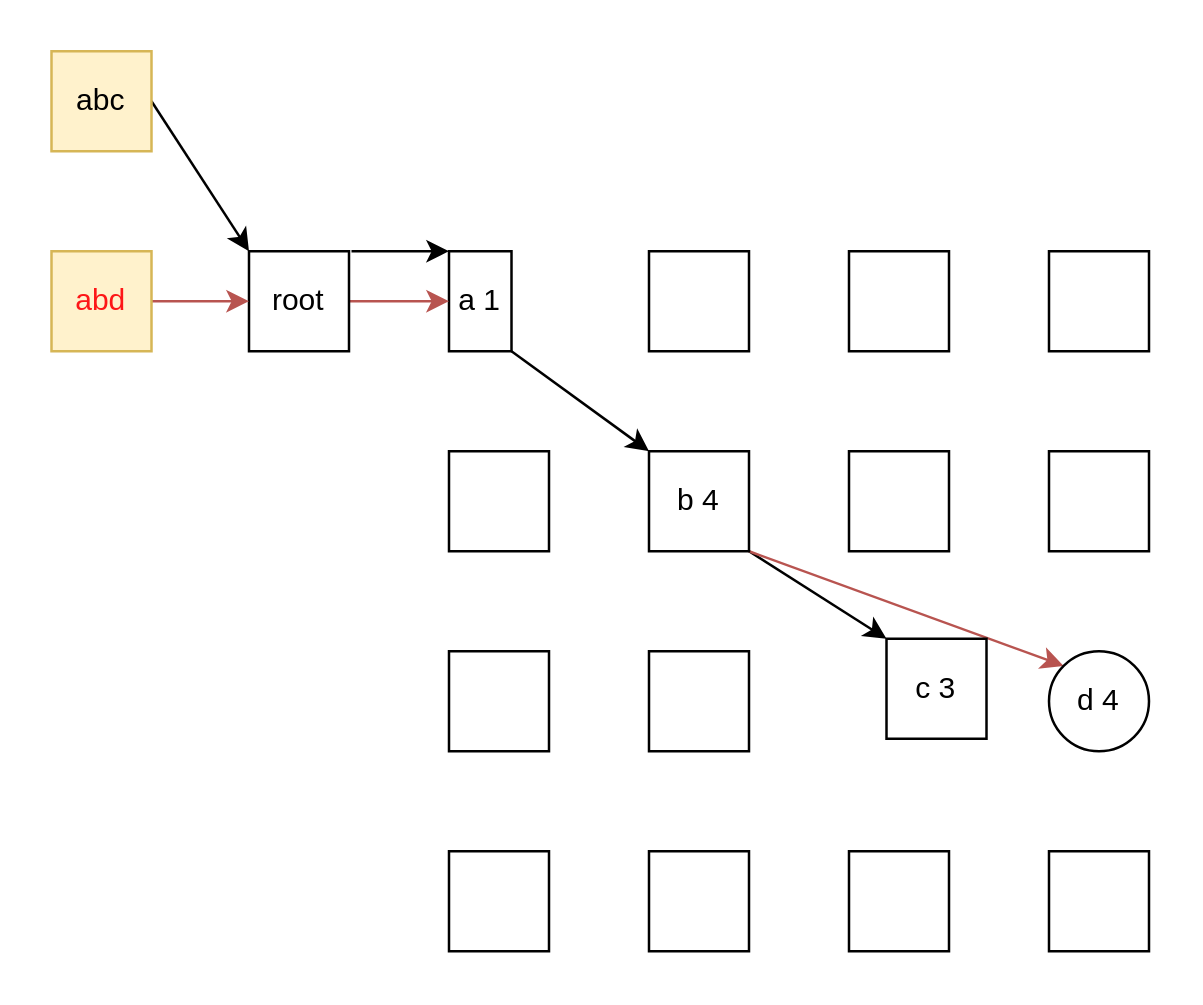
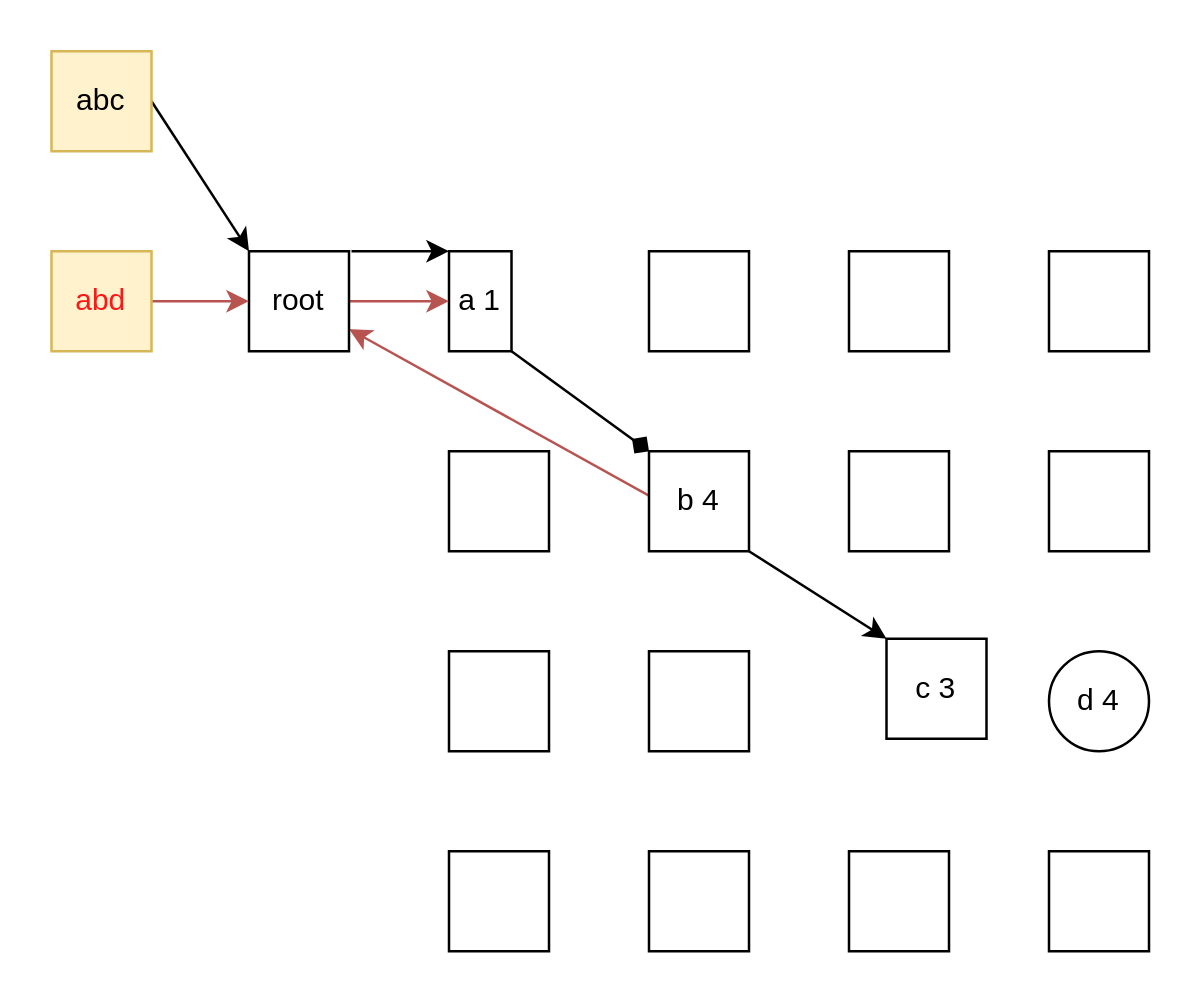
  <mxCell id="0" />
  <mxCell id="1" style="" parent="0" />
- <mxCell id="2" style="rounded=0;orthogonalLoop=1;jettySize=auto;html=1;exitX=1;exitY=1;exitDx=0;exitDy=0;entryX=0;entryY=0;entryDx=0;entryDy=0;" edge="1" parent="1" source="3" target="10"><mxGeometry relative="1" as="geometry" /></mxCell>
+ <mxCell id="2" style="rounded=0;orthogonalLoop=1;jettySize=auto;html=1;exitX=1;exitY=1;exitDx=0;exitDy=0;entryX=0;entryY=0;entryDx=0;entryDy=0;endArrow=diamond;" edge="1" parent="1" source="3" target="10"><mxGeometry relative="1" as="geometry" /></mxCell>
  <mxCell id="3" value="a 1" style="rounded=0;whiteSpace=wrap;html=1;" vertex="1" parent="1"><mxGeometry x="179" y="100" width="25" height="40" as="geometry" /></mxCell>
  <mxCell id="4" value="" style="rounded=0;whiteSpace=wrap;html=1;" vertex="1" parent="1"><mxGeometry x="259" y="100" width="40" height="40" as="geometry" /></mxCell>
  <mxCell id="5" value="" style="rounded=0;whiteSpace=wrap;html=1;" vertex="1" parent="1"><mxGeometry x="339" y="100" width="40" height="40" as="geometry" /></mxCell>
  <mxCell id="6" value="" style="rounded=0;whiteSpace=wrap;html=1;" vertex="1" parent="1"><mxGeometry x="419" y="100" width="40" height="40" as="geometry" /></mxCell>
  <mxCell id="7" value="" style="rounded=0;whiteSpace=wrap;html=1;" vertex="1" parent="1"><mxGeometry x="179" y="180" width="40" height="40" as="geometry" /></mxCell>
  <mxCell id="8" style="rounded=0;orthogonalLoop=1;jettySize=auto;html=1;exitX=1;exitY=1;exitDx=0;exitDy=0;entryX=0;entryY=0;entryDx=0;entryDy=0;" edge="1" parent="1" source="10" target="15"><mxGeometry relative="1" as="geometry" /></mxCell>
- <mxCell id="9" style="rounded=0;orthogonalLoop=1;jettySize=auto;html=1;exitX=1;exitY=1;exitDx=0;exitDy=0;entryX=0;entryY=0;entryDx=0;entryDy=0;fillColor=#f8cecc;strokeColor=#b85450;" edge="1" parent="1" source="10" target="16"><mxGeometry relative="1" as="geometry" /></mxCell>
+ <mxCell id="9" style="rounded=0;orthogonalLoop=1;jettySize=auto;html=1;exitX=1;exitY=1;exitDx=0;exitDy=0;fillColor=#f8cecc;strokeColor=#b85450;" edge="1" parent="1" source="10" target="23"><mxGeometry relative="1" as="geometry" /></mxCell>
  <mxCell id="10" value="b 4" style="rounded=0;whiteSpace=wrap;html=1;" vertex="1" parent="1"><mxGeometry x="259" y="180" width="40" height="40" as="geometry" /></mxCell>
  <mxCell id="11" value="" style="rounded=0;whiteSpace=wrap;html=1;" vertex="1" parent="1"><mxGeometry x="339" y="180" width="40" height="40" as="geometry" /></mxCell>
  <mxCell id="12" value="" style="rounded=0;whiteSpace=wrap;html=1;" vertex="1" parent="1"><mxGeometry x="419" y="180" width="40" height="40" as="geometry" /></mxCell>
  <mxCell id="13" value="" style="rounded=0;whiteSpace=wrap;html=1;" vertex="1" parent="1"><mxGeometry x="179" y="260" width="40" height="40" as="geometry" /></mxCell>
  <mxCell id="14" value="" style="rounded=0;whiteSpace=wrap;html=1;" vertex="1" parent="1"><mxGeometry x="259" y="260" width="40" height="40" as="geometry" /></mxCell>
  <mxCell id="15" value="c 3" style="rounded=0;whiteSpace=wrap;html=1;" vertex="1" parent="1"><mxGeometry x="354" y="255" width="40" height="40" as="geometry" /></mxCell>
  <mxCell id="16" value="d 4" style="ellipse;whiteSpace=wrap;html=1;" vertex="1" parent="1"><mxGeometry x="419" y="260" width="40" height="40" as="geometry" /></mxCell>
  <mxCell id="17" value="" style="rounded=0;whiteSpace=wrap;html=1;" vertex="1" parent="1"><mxGeometry x="179" y="340" width="40" height="40" as="geometry" /></mxCell>
  <mxCell id="18" value="" style="rounded=0;whiteSpace=wrap;html=1;" vertex="1" parent="1"><mxGeometry x="259" y="340" width="40" height="40" as="geometry" /></mxCell>
  <mxCell id="19" value="" style="rounded=0;whiteSpace=wrap;html=1;" vertex="1" parent="1"><mxGeometry x="339" y="340" width="40" height="40" as="geometry" /></mxCell>
  <mxCell id="20" value="" style="rounded=0;whiteSpace=wrap;html=1;" vertex="1" parent="1"><mxGeometry x="419" y="340" width="40" height="40" as="geometry" /></mxCell>
  <mxCell id="21" style="edgeStyle=orthogonalEdgeStyle;rounded=0;orthogonalLoop=1;jettySize=auto;html=1;entryX=0;entryY=0;entryDx=0;entryDy=0;" edge="1" parent="1" target="3"><mxGeometry relative="1" as="geometry"><mxPoint x="140" y="100" as="sourcePoint" /></mxGeometry></mxCell>
  <mxCell id="22" style="rounded=0;orthogonalLoop=1;jettySize=auto;html=1;exitX=1;exitY=0.5;exitDx=0;exitDy=0;entryX=0;entryY=0.5;entryDx=0;entryDy=0;fillColor=#f8cecc;strokeColor=#b85450;" edge="1" parent="1" source="23" target="3"><mxGeometry relative="1" as="geometry" /></mxCell>
  <mxCell id="23" value="root" style="rounded=0;whiteSpace=wrap;html=1;" vertex="1" parent="1"><mxGeometry x="99" y="100" width="40" height="40" as="geometry" /></mxCell>
  <mxCell id="24" value="abc" parent="0" />
  <mxCell id="25" value="" style="endArrow=classic;html=1;rounded=0;exitX=1;exitY=0.5;exitDx=0;exitDy=0;entryX=0;entryY=0;entryDx=0;entryDy=0;" edge="1" parent="24" source="26" target="23"><mxGeometry width="50" height="50" relative="1" as="geometry"><mxPoint x="65.143" y="80" as="sourcePoint" /><mxPoint x="100" y="100" as="targetPoint" /></mxGeometry></mxCell>
  <mxCell id="26" value="abc" style="rounded=0;whiteSpace=wrap;html=1;fillColor=#fff2cc;strokeColor=#d6b656;" vertex="1" parent="24"><mxGeometry x="20" y="20" width="40" height="40" as="geometry" /></mxCell>
  <mxCell id="27" value="abd" parent="0" />
  <mxCell id="28" style="edgeStyle=orthogonalEdgeStyle;rounded=0;orthogonalLoop=1;jettySize=auto;html=1;exitX=1;exitY=0.5;exitDx=0;exitDy=0;entryX=0;entryY=0.5;entryDx=0;entryDy=0;fillColor=#f8cecc;strokeColor=#b85450;" edge="1" parent="27" source="29" target="23"><mxGeometry relative="1" as="geometry" /></mxCell>
  <mxCell id="29" value="abd" style="rounded=0;whiteSpace=wrap;html=1;fillColor=#fff2cc;strokeColor=#d6b656;fontColor=#fd1717;" vertex="1" parent="27"><mxGeometry x="20" y="100" width="40" height="40" as="geometry" /></mxCell>
